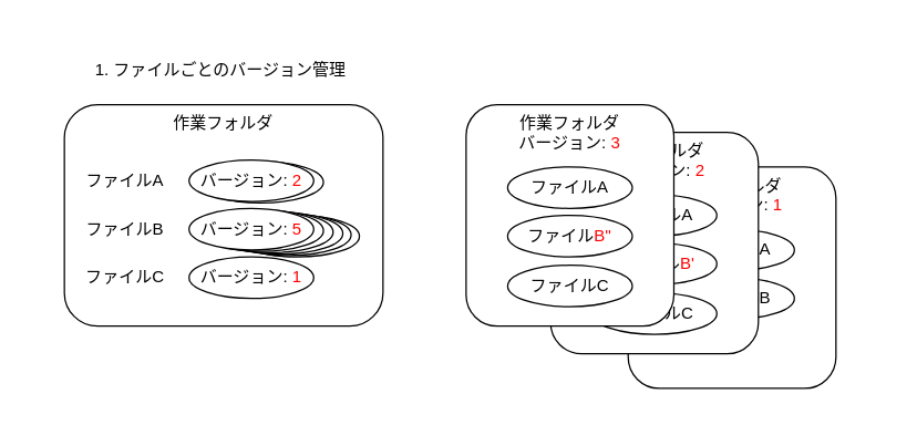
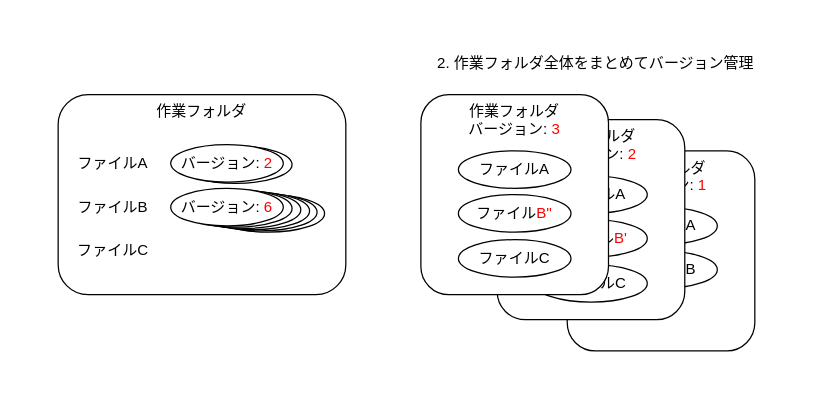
  <mxCell id="0" />
  <mxCell id="1" parent="0" />
  <mxCell id="2" value="" style="rounded=0;whiteSpace=wrap;html=1;spacing=2;strokeColor=none;" vertex="1" parent="1"><mxGeometry width="620" height="280" as="geometry" x="20" y="20" /></mxCell>
  <mxCell id="3" value="" style="group" vertex="1" connectable="0" parent="1"><mxGeometry x="30" width="246" height="215" as="geometry" y="20" /></mxCell>
  <mxCell id="4" value="作業フォルダ" style="rounded=1;whiteSpace=wrap;html=1;verticalAlign=top;fontColor=default;labelBackgroundColor=none;" vertex="1" parent="3"><mxGeometry x="16" y="55" width="230" height="160" as="geometry" /></mxCell>
  <mxCell id="5" value="" style="ellipse;whiteSpace=wrap;html=1;" vertex="1" parent="3"><mxGeometry x="139" y="135" width="90" height="30" as="geometry" /></mxCell>
  <mxCell id="6" value="" style="ellipse;whiteSpace=wrap;html=1;" vertex="1" parent="3"><mxGeometry x="133" y="134" width="90" height="30" as="geometry" /></mxCell>
  <mxCell id="7" value="" style="ellipse;whiteSpace=wrap;html=1;" vertex="1" parent="3"><mxGeometry x="127" y="133" width="90" height="30" as="geometry" /></mxCell>
  <mxCell id="8" value="" style="ellipse;whiteSpace=wrap;html=1;" vertex="1" parent="3"><mxGeometry x="120" y="132" width="90" height="30" as="geometry" /></mxCell>
  <mxCell id="9" value="" style="ellipse;whiteSpace=wrap;html=1;" vertex="1" parent="3"><mxGeometry x="113" y="131" width="90" height="30" as="geometry" /></mxCell>
  <mxCell id="10" value="" style="ellipse;whiteSpace=wrap;html=1;" vertex="1" parent="3"><mxGeometry x="113" y="96" width="90" height="30" as="geometry" /></mxCell>
  <mxCell id="11" value="バージョン: &lt;font style=&quot;color: rgb(255, 0, 0);&quot;&gt;2&lt;/font&gt;" style="ellipse;whiteSpace=wrap;html=1;" vertex="1" parent="3"><mxGeometry x="106" y="95" width="90" height="30" as="geometry" /></mxCell>
  <mxCell id="12" value="ファイルA" style="text;html=1;align=center;verticalAlign=middle;whiteSpace=wrap;rounded=0;" vertex="1" parent="3"><mxGeometry x="30" y="95" width="60" height="30" as="geometry" /></mxCell>
- <mxCell id="13" value="バージョン: &lt;font color=&quot;#ff0000&quot;&gt;5&lt;/font&gt;" style="ellipse;whiteSpace=wrap;html=1;" vertex="1" parent="3"><mxGeometry x="106" y="130" width="90" height="30" as="geometry" /></mxCell>
+ <mxCell id="13" value="バージョン: &lt;font color=&quot;#ff0000&quot;&gt;6&lt;/font&gt;" style="ellipse;whiteSpace=wrap;html=1;" vertex="1" parent="3"><mxGeometry x="106" y="130" width="90" height="30" as="geometry" /></mxCell>
  <mxCell id="14" value="ファイルB" style="text;html=1;align=center;verticalAlign=middle;whiteSpace=wrap;rounded=0;" vertex="1" parent="3"><mxGeometry x="30" y="130" width="60" height="30" as="geometry" /></mxCell>
- <mxCell id="15" value="バージョン: &lt;font style=&quot;color: rgb(255, 0, 0);&quot;&gt;1&lt;/font&gt;" style="ellipse;whiteSpace=wrap;html=1;" vertex="1" parent="3"><mxGeometry x="106" y="165" width="90" height="30" as="geometry" /></mxCell>
  <mxCell id="16" value="ファイルC" style="text;html=1;align=center;verticalAlign=middle;whiteSpace=wrap;rounded=0;" vertex="1" parent="3"><mxGeometry x="30" y="165" width="60" height="30" as="geometry" /></mxCell>
- <mxCell id="17" value="1. ファイルごとのバージョン管理" style="text;html=1;align=center;verticalAlign=middle;whiteSpace=wrap;rounded=0;" vertex="1" parent="3"><mxGeometry x="29" y="15" width="200" height="30" as="geometry" /></mxCell>
  <mxCell id="18" value="" style="group" vertex="1" connectable="0" parent="1"><mxGeometry x="336" y="35" width="297" height="245" as="geometry" /></mxCell>
  <mxCell id="19" value="" style="group" vertex="1" connectable="0" parent="18"><mxGeometry x="61" y="60" width="236" height="185" as="geometry" /></mxCell>
  <mxCell id="20" value="" style="group" vertex="1" connectable="0" parent="19"><mxGeometry x="46" y="25" width="190" height="160" as="geometry" /></mxCell>
  <mxCell id="21" value="" style="group" vertex="1" connectable="0" parent="20"><mxGeometry x="10" width="150" height="160" as="geometry" /></mxCell>
  <mxCell id="22" value="作業フォルダ&lt;br&gt;バージョン: &lt;font color=&quot;#ff0000&quot;&gt;1&lt;/font&gt;" style="rounded=1;whiteSpace=wrap;html=1;verticalAlign=top;" vertex="1" parent="21"><mxGeometry width="150" height="160" as="geometry" /></mxCell>
  <mxCell id="23" value="ファイルA" style="ellipse;whiteSpace=wrap;html=1;" vertex="1" parent="21"><mxGeometry x="30" y="45" width="90" height="30" as="geometry" /></mxCell>
  <mxCell id="24" value="ファイルB" style="ellipse;whiteSpace=wrap;html=1;" vertex="1" parent="21"><mxGeometry x="30" y="80" width="90" height="30" as="geometry" /></mxCell>
  <mxCell id="25" value="" style="group" vertex="1" connectable="0" parent="19"><mxGeometry width="170" height="160" as="geometry" /></mxCell>
  <mxCell id="26" value="作業フォルダ&lt;br&gt;バージョン: &lt;font color=&quot;#ff0000&quot;&gt;2&lt;/font&gt;" style="rounded=1;whiteSpace=wrap;html=1;verticalAlign=top;" vertex="1" parent="25"><mxGeometry width="150" height="160" as="geometry" /></mxCell>
  <mxCell id="27" value="ファイルA" style="ellipse;whiteSpace=wrap;html=1;" vertex="1" parent="25"><mxGeometry x="30" y="45" width="90" height="30" as="geometry" /></mxCell>
  <mxCell id="28" value="ファイル&lt;font style=&quot;color: rgb(255, 0, 0);&quot;&gt;B'&lt;/font&gt;" style="ellipse;whiteSpace=wrap;html=1;" vertex="1" parent="25"><mxGeometry x="30" y="80" width="90" height="30" as="geometry" /></mxCell>
  <mxCell id="29" value="ファイルC" style="ellipse;whiteSpace=wrap;html=1;" vertex="1" parent="25"><mxGeometry x="30" y="116" width="90" height="30" as="geometry" /></mxCell>
  <mxCell id="30" value="" style="group" vertex="1" connectable="0" parent="18"><mxGeometry y="40" width="190" height="160" as="geometry" /></mxCell>
  <mxCell id="31" value="作業フォルダ&lt;br&gt;バージョン: &lt;font style=&quot;color: rgb(255, 0, 0);&quot;&gt;3&lt;/font&gt;" style="rounded=1;whiteSpace=wrap;html=1;verticalAlign=top;" vertex="1" parent="30"><mxGeometry width="150" height="160" as="geometry" /></mxCell>
  <mxCell id="32" value="ファイルA" style="ellipse;whiteSpace=wrap;html=1;" vertex="1" parent="30"><mxGeometry x="30" y="45" width="90" height="30" as="geometry" /></mxCell>
  <mxCell id="33" value="ファイル&lt;font style=&quot;color: rgb(255, 0, 0);&quot;&gt;B''&lt;/font&gt;" style="ellipse;whiteSpace=wrap;html=1;" vertex="1" parent="30"><mxGeometry x="30" y="80" width="90" height="30" as="geometry" /></mxCell>
  <mxCell id="34" value="ファイルC" style="ellipse;whiteSpace=wrap;html=1;" vertex="1" parent="30"><mxGeometry x="30" y="116" width="90" height="30" as="geometry" /></mxCell>
+ <mxCell id="35" value="2. 作業フォルダ全体をまとめてバージョン管理" style="text;html=1;align=center;verticalAlign=middle;whiteSpace=wrap;rounded=0;" vertex="1" parent="18"><mxGeometry x="10" width="260" height="30" as="geometry" /></mxCell>
